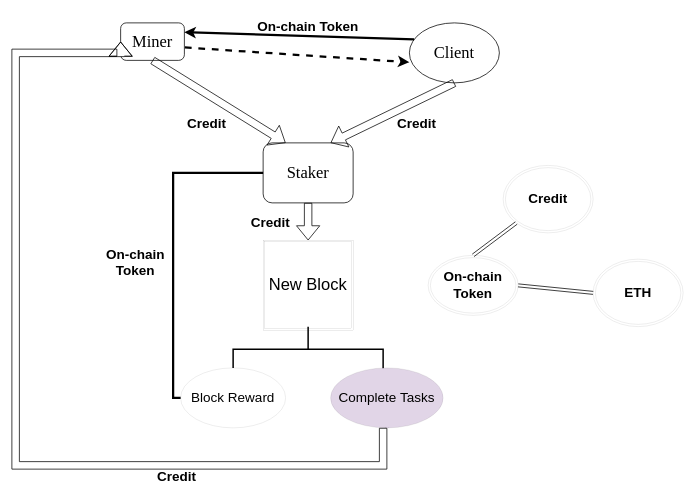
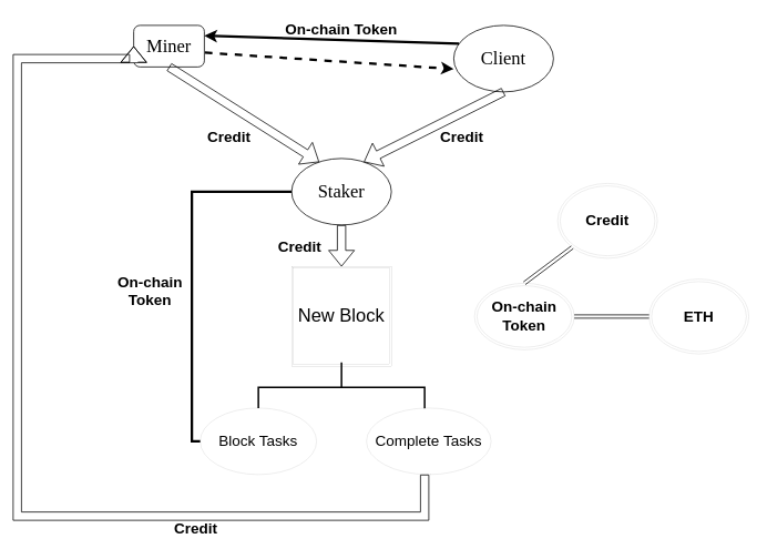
  <mxCell id="0" />
  <mxCell id="1" parent="0" />
  <mxCell id="2" value="&lt;font style=&quot;font-size: 22px;&quot;&gt;Miner&lt;/font&gt;" style="rounded=1;whiteSpace=wrap;html=1;shadow=0;labelBackgroundColor=none;strokeWidth=1;fontFamily=Verdana;fontSize=12;align=center;" parent="1" vertex="1"><mxGeometry x="160" y="30" width="85" height="50" as="geometry" /></mxCell>
  <mxCell id="3" value="&lt;font style=&quot;font-size: 22px;&quot;&gt;Client&lt;/font&gt;" style="ellipse;whiteSpace=wrap;html=1;shadow=0;labelBackgroundColor=none;strokeWidth=1;fontFamily=Verdana;fontSize=12;align=center;" parent="1" vertex="1"><mxGeometry x="545" y="30" width="120" height="80" as="geometry" /></mxCell>
- <mxCell id="4" value="&lt;font style=&quot;font-size: 22px;&quot;&gt;Staker&lt;/font&gt;" style="rounded=1;whiteSpace=wrap;html=1;shadow=0;labelBackgroundColor=none;strokeWidth=1;fontFamily=Verdana;fontSize=12;align=center;" vertex="1" parent="1"><mxGeometry x="350" y="190" width="120" height="80" as="geometry" /></mxCell>
+ <mxCell id="4" value="&lt;font style=&quot;font-size: 22px;&quot;&gt;Staker&lt;/font&gt;" style="ellipse;whiteSpace=wrap;html=1;shadow=0;labelBackgroundColor=none;strokeWidth=1;fontFamily=Verdana;fontSize=12;align=center;" vertex="1" parent="1"><mxGeometry x="350" y="190" width="120" height="80" as="geometry" /></mxCell>
  <mxCell id="5" value="" style="endArrow=classic;html=1;rounded=0;exitX=0;exitY=0.25;exitDx=0;exitDy=0;strokeWidth=3;entryX=1;entryY=0.25;entryDx=0;entryDy=0;" edge="1" parent="1" source="3" target="2"><mxGeometry width="50" height="50" relative="1" as="geometry"><mxPoint x="140" y="300" as="sourcePoint" /><mxPoint x="190" y="50" as="targetPoint" /></mxGeometry></mxCell>
  <mxCell id="6" value="" style="endArrow=classic;html=1;rounded=0;entryX=0;entryY=0.656;entryDx=0;entryDy=0;entryPerimeter=0;exitX=1.008;exitY=0.656;exitDx=0;exitDy=0;exitPerimeter=0;strokeColor=#000000;strokeWidth=3;dashed=1;" edge="1" parent="1" source="2" target="3"><mxGeometry width="50" height="50" relative="1" as="geometry"><mxPoint x="120" y="390" as="sourcePoint" /><mxPoint x="195" y="90" as="targetPoint" /></mxGeometry></mxCell>
  <mxCell id="7" value="" style="shape=flexArrow;endArrow=classic;html=1;rounded=0;entryX=0.75;entryY=0;entryDx=0;entryDy=0;exitX=0.5;exitY=1;exitDx=0;exitDy=0;" edge="1" parent="1" source="3" target="4"><mxGeometry width="50" height="50" relative="1" as="geometry"><mxPoint x="720" y="110" as="sourcePoint" /><mxPoint x="490" y="300" as="targetPoint" /></mxGeometry></mxCell>
  <mxCell id="8" value="&lt;font style=&quot;font-size: 18px;&quot;&gt;On-chain Token&lt;/font&gt;" style="text;html=1;strokeColor=none;fillColor=none;align=center;verticalAlign=middle;whiteSpace=wrap;rounded=0;fontStyle=1" vertex="1" parent="1"><mxGeometry x="330" y="20" width="160" height="30" as="geometry" /></mxCell>
  <mxCell id="9" value="" style="shape=flexArrow;endArrow=classic;html=1;rounded=0;exitX=0.5;exitY=1;exitDx=0;exitDy=0;entryX=0.25;entryY=0;entryDx=0;entryDy=0;" edge="1" parent="1" source="2" target="4"><mxGeometry width="50" height="50" relative="1" as="geometry"><mxPoint x="630" y="110" as="sourcePoint" /><mxPoint x="400" y="370" as="targetPoint" /></mxGeometry></mxCell>
  <mxCell id="10" value="Credit" style="text;html=1;strokeColor=none;fillColor=none;align=center;verticalAlign=middle;whiteSpace=wrap;rounded=0;strokeWidth=0;fontSize=18;fontStyle=1" vertex="1" parent="1"><mxGeometry x="230" y="150" width="90" height="30" as="geometry" /></mxCell>
  <mxCell id="11" value="Credit" style="text;html=1;strokeColor=none;fillColor=none;align=center;verticalAlign=middle;whiteSpace=wrap;rounded=0;strokeWidth=0;fontSize=18;fontStyle=1" vertex="1" parent="1"><mxGeometry x="510" y="150" width="90" height="30" as="geometry" /></mxCell>
  <mxCell id="12" value="&lt;font style=&quot;font-size: 22px;&quot;&gt;New Block&lt;/font&gt;" style="shape=ext;double=1;whiteSpace=wrap;html=1;aspect=fixed;strokeWidth=0;fontSize=18;" vertex="1" parent="1"><mxGeometry x="350" y="320" width="120" height="120" as="geometry" /></mxCell>
  <mxCell id="13" value="" style="shape=flexArrow;endArrow=classic;html=1;rounded=0;fontSize=22;entryX=0.5;entryY=0;entryDx=0;entryDy=0;exitX=0.5;exitY=1;exitDx=0;exitDy=0;" edge="1" parent="1" source="4" target="12"><mxGeometry width="50" height="50" relative="1" as="geometry"><mxPoint x="380" y="300" as="sourcePoint" /><mxPoint x="430" y="250" as="targetPoint" /><Array as="points" /></mxGeometry></mxCell>
  <mxCell id="14" value="&lt;font style=&quot;font-size: 18px;&quot;&gt;&lt;b&gt;Credit&lt;/b&gt;&lt;/font&gt;" style="text;html=1;strokeColor=none;fillColor=none;align=center;verticalAlign=middle;whiteSpace=wrap;rounded=0;strokeWidth=0;fontSize=22;" vertex="1" parent="1"><mxGeometry x="330" y="280" width="60" height="30" as="geometry" /></mxCell>
  <mxCell id="15" value="" style="strokeWidth=2;html=1;shape=mxgraph.flowchart.annotation_2;align=left;labelPosition=right;pointerEvents=1;fontSize=18;rotation=90;" vertex="1" parent="1"><mxGeometry x="380" y="365" width="60" height="200" as="geometry" /></mxCell>
- <mxCell id="16" value="Block Reward" style="ellipse;whiteSpace=wrap;html=1;strokeWidth=0;fontSize=18;" vertex="1" parent="1"><mxGeometry x="240" y="490" width="140" height="80" as="geometry" /></mxCell>
+ <mxCell id="16" value="Block Tasks" style="ellipse;whiteSpace=wrap;html=1;strokeWidth=0;fontSize=18;" vertex="1" parent="1"><mxGeometry x="240" y="490" width="140" height="80" as="geometry" /></mxCell>
  <mxCell id="17" style="edgeStyle=orthogonalEdgeStyle;shape=link;rounded=0;orthogonalLoop=1;jettySize=auto;html=1;strokeColor=#000000;strokeWidth=1;fontSize=18;startArrow=block;endArrow=block;" edge="1" parent="1" source="18"><mxGeometry relative="1" as="geometry"><mxPoint x="515" y="560" as="targetPoint" /></mxGeometry></mxCell>
- <mxCell id="18" value="Complete Tasks" style="ellipse;whiteSpace=wrap;html=1;strokeWidth=0;fontSize=18;fillColor=#e1d5e7;" vertex="1" parent="1"><mxGeometry x="440" y="490" width="150" height="80" as="geometry" /></mxCell>
+ <mxCell id="18" value="Complete Tasks" style="ellipse;whiteSpace=wrap;html=1;strokeWidth=0;fontSize=18;" vertex="1" parent="1"><mxGeometry x="440" y="490" width="150" height="80" as="geometry" /></mxCell>
  <mxCell id="19" value="On-chain Token" style="text;html=1;strokeColor=none;fillColor=none;align=center;verticalAlign=middle;whiteSpace=wrap;rounded=0;strokeWidth=0;fontSize=18;fontStyle=1" vertex="1" parent="1"><mxGeometry x="120" y="335" width="120" height="30" as="geometry" /></mxCell>
  <mxCell id="20" value="" style="edgeStyle=segmentEdgeStyle;endArrow=none;html=1;rounded=0;strokeColor=#000000;strokeWidth=3;fontSize=18;exitX=0;exitY=0.5;exitDx=0;exitDy=0;entryX=0;entryY=0.5;entryDx=0;entryDy=0;" edge="1" parent="1" source="16" target="4"><mxGeometry width="50" height="50" relative="1" as="geometry"><mxPoint x="220" y="460" as="sourcePoint" /><mxPoint x="230" y="200" as="targetPoint" /><Array as="points"><mxPoint x="230" y="530" /><mxPoint x="230" y="230" /></Array></mxGeometry></mxCell>
  <mxCell id="21" value="&lt;b&gt;Credit&lt;/b&gt;" style="ellipse;shape=doubleEllipse;whiteSpace=wrap;html=1;strokeWidth=0;fontSize=18;" vertex="1" parent="1"><mxGeometry x="670" y="220" width="120" height="90" as="geometry" /></mxCell>
  <mxCell id="22" value="&lt;b&gt;On-chain Token&lt;/b&gt;" style="ellipse;shape=doubleEllipse;whiteSpace=wrap;html=1;strokeWidth=0;fontSize=18;" vertex="1" parent="1"><mxGeometry x="570" y="340" width="120" height="80" as="geometry" /></mxCell>
- <mxCell id="23" value="&lt;b&gt;ETH&lt;/b&gt;" style="ellipse;shape=doubleEllipse;whiteSpace=wrap;html=1;strokeWidth=0;fontSize=18;" vertex="1" parent="1"><mxGeometry x="790" y="345" width="120" height="90" as="geometry" /></mxCell>
+ <mxCell id="23" value="&lt;b&gt;ETH&lt;/b&gt;" style="ellipse;shape=doubleEllipse;whiteSpace=wrap;html=1;strokeWidth=0;fontSize=18;" vertex="1" parent="1"><mxGeometry x="780" y="335" width="120" height="90" as="geometry" /></mxCell>
  <mxCell id="24" value="" style="endArrow=classic;startArrow=classic;html=1;rounded=0;strokeColor=#000000;strokeWidth=1;fontSize=18;shape=link;entryX=0;entryY=0.5;entryDx=0;entryDy=0;exitX=1;exitY=0.5;exitDx=0;exitDy=0;" edge="1" parent="1" source="22" target="23"><mxGeometry width="50" height="50" relative="1" as="geometry"><mxPoint x="710" y="380" as="sourcePoint" /><mxPoint x="530" y="270" as="targetPoint" /></mxGeometry></mxCell>
  <mxCell id="25" value="" style="endArrow=classic;startArrow=classic;html=1;rounded=0;strokeColor=#000000;strokeWidth=1;fontSize=18;shape=link;entryX=0;entryY=1;entryDx=0;entryDy=0;exitX=0.5;exitY=0;exitDx=0;exitDy=0;" edge="1" parent="1" source="22" target="21"><mxGeometry width="50" height="50" relative="1" as="geometry"><mxPoint x="700" y="390" as="sourcePoint" /><mxPoint x="790" y="390" as="targetPoint" /><Array as="points" /></mxGeometry></mxCell>
  <mxCell id="26" value="" style="shape=flexArrow;rounded=0;fixDash=1;endArrow=none;strokeWidth=1;fillColor=#ffffff;edgeStyle=orthogonalEdgeStyle;html=1;strokeColor=#000000;fontSize=18;exitX=0;exitY=0.5;exitDx=0;exitDy=0;endFill=0;startArrow=block;" edge="1" parent="1" source="2"><mxGeometry width="60" height="40" relative="1" as="geometry"><mxPoint x="110" y="70" as="sourcePoint" /><mxPoint x="510" y="570" as="targetPoint" /><Array as="points"><mxPoint x="20" y="70" /><mxPoint x="20" y="620" /><mxPoint x="510" y="620" /></Array></mxGeometry></mxCell>
  <mxCell id="27" value="Credit" style="text;html=1;strokeColor=none;fillColor=none;align=center;verticalAlign=middle;whiteSpace=wrap;rounded=0;strokeWidth=0;fontSize=18;fontStyle=1" vertex="1" parent="1"><mxGeometry x="190" y="620" width="90" height="30" as="geometry" /></mxCell>
